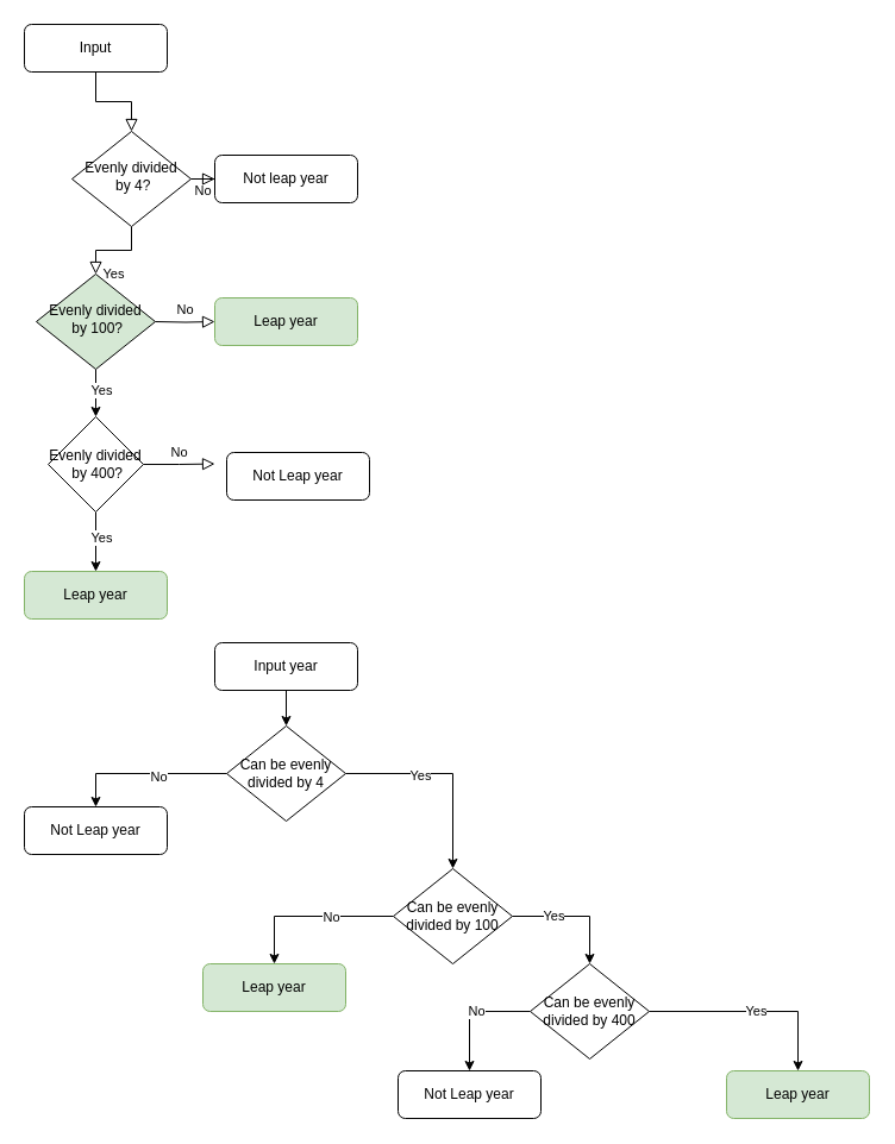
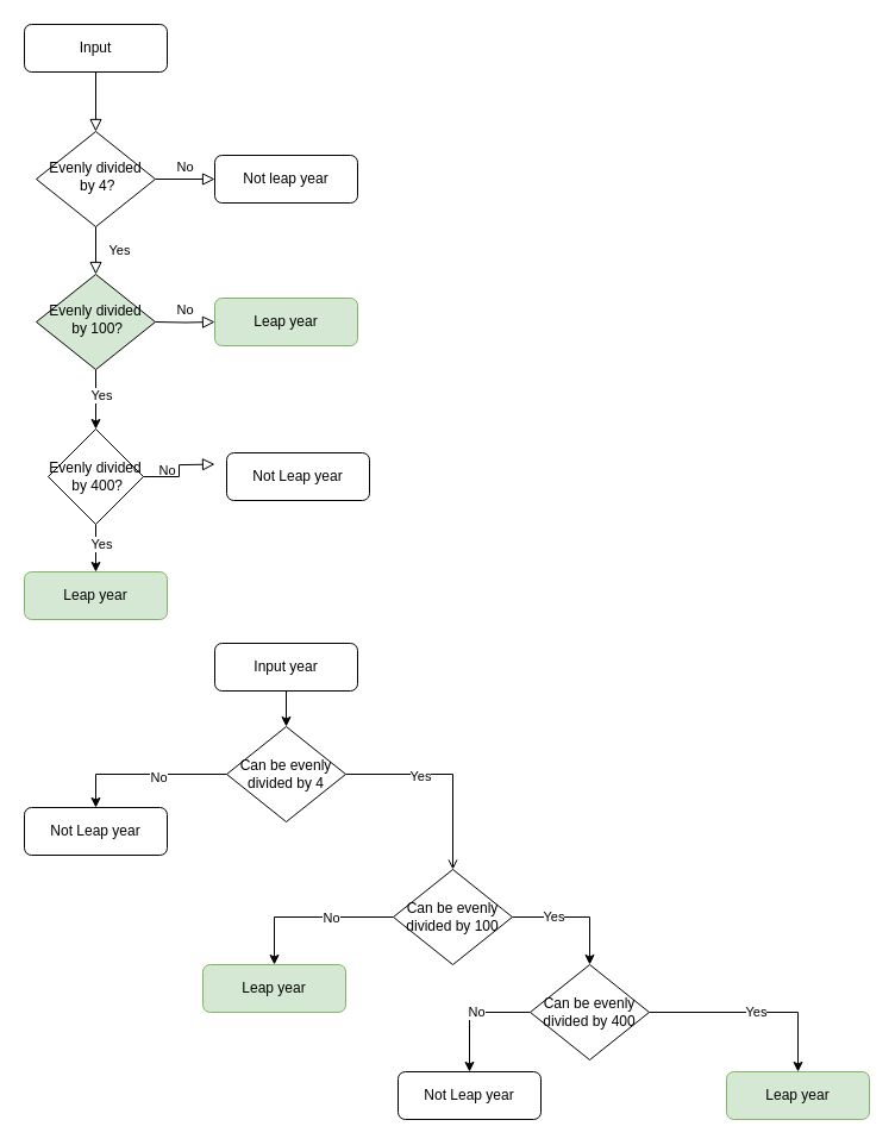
  <mxCell id="0" />
  <mxCell id="1" parent="0" />
  <mxCell id="2" value="" style="rounded=0;html=1;jettySize=auto;orthogonalLoop=1;fontSize=11;endArrow=block;endFill=0;endSize=8;strokeWidth=1;shadow=0;labelBackgroundColor=none;edgeStyle=orthogonalEdgeStyle;" parent="1" source="3" target="6" edge="1"><mxGeometry relative="1" as="geometry" /></mxCell>
  <mxCell id="3" value="Input" style="rounded=1;whiteSpace=wrap;html=1;fontSize=12;glass=0;strokeWidth=1;shadow=0;" parent="1" vertex="1"><mxGeometry x="20" y="20" width="120" height="40" as="geometry" /></mxCell>
  <mxCell id="4" value="Yes" style="rounded=0;html=1;jettySize=auto;orthogonalLoop=1;fontSize=11;endArrow=block;endFill=0;endSize=8;strokeWidth=1;shadow=0;labelBackgroundColor=none;edgeStyle=orthogonalEdgeStyle;" parent="1" source="6" target="10" edge="1"><mxGeometry y="20" relative="1" as="geometry"><mxPoint as="offset" /></mxGeometry></mxCell>
  <mxCell id="5" value="No" style="edgeStyle=orthogonalEdgeStyle;rounded=0;html=1;jettySize=auto;orthogonalLoop=1;fontSize=11;endArrow=block;endFill=0;endSize=8;strokeWidth=1;shadow=0;labelBackgroundColor=none;" parent="1" source="6" target="7" edge="1"><mxGeometry y="10" relative="1" as="geometry"><mxPoint as="offset" /></mxGeometry></mxCell>
- <mxCell id="6" value="Evenly divided&lt;br&gt;&amp;nbsp;by 4?" style="rhombus;whiteSpace=wrap;html=1;shadow=0;fontFamily=Helvetica;fontSize=12;align=center;strokeWidth=1;spacing=6;spacingTop=-4;" parent="1" vertex="1"><mxGeometry x="60" y="110" width="100" height="80" as="geometry" /></mxCell>
+ <mxCell id="6" value="Evenly divided&lt;br&gt;&amp;nbsp;by 4?" style="rhombus;whiteSpace=wrap;html=1;shadow=0;fontFamily=Helvetica;fontSize=12;align=center;strokeWidth=1;spacing=6;spacingTop=-4;" parent="1" vertex="1"><mxGeometry x="30" y="110" width="100" height="80" as="geometry" /></mxCell>
  <mxCell id="7" value="Not leap year" style="rounded=1;whiteSpace=wrap;html=1;fontSize=12;glass=0;strokeWidth=1;shadow=0;" parent="1" vertex="1"><mxGeometry x="180" y="130" width="120" height="40" as="geometry" /></mxCell>
  <mxCell id="8" style="edgeStyle=orthogonalEdgeStyle;rounded=0;orthogonalLoop=1;jettySize=auto;html=1;exitX=0.5;exitY=1;exitDx=0;exitDy=0;entryX=0.5;entryY=0;entryDx=0;entryDy=0;" edge="1" parent="1" source="10" target="14"><mxGeometry relative="1" as="geometry" /></mxCell>
  <mxCell id="9" value="Yes" style="edgeLabel;html=1;align=center;verticalAlign=middle;resizable=0;points=[];" vertex="1" connectable="0" parent="8"><mxGeometry x="-0.142" y="4" relative="1" as="geometry"><mxPoint as="offset" /></mxGeometry></mxCell>
  <mxCell id="10" value="Evenly divided&lt;br style=&quot;border-color: var(--border-color);&quot;&gt;&amp;nbsp;by 100?" style="rhombus;whiteSpace=wrap;html=1;shadow=0;fontFamily=Helvetica;fontSize=12;align=center;strokeWidth=1;spacing=6;spacingTop=-4;fillColor=#d5e8d4;" parent="1" vertex="1"><mxGeometry x="30" y="230" width="100" height="80" as="geometry" /></mxCell>
  <mxCell id="11" value="Leap year" style="rounded=1;whiteSpace=wrap;html=1;fontSize=12;glass=0;strokeWidth=1;shadow=0;fillColor=#d5e8d4;strokeColor=#82b366;" parent="1" vertex="1"><mxGeometry x="20" y="480" width="120" height="40" as="geometry" /></mxCell>
  <mxCell id="12" style="edgeStyle=orthogonalEdgeStyle;rounded=0;orthogonalLoop=1;jettySize=auto;html=1;exitX=0.5;exitY=1;exitDx=0;exitDy=0;entryX=0.5;entryY=0;entryDx=0;entryDy=0;" edge="1" parent="1" source="14" target="11"><mxGeometry relative="1" as="geometry" /></mxCell>
  <mxCell id="13" value="Yes" style="edgeLabel;html=1;align=center;verticalAlign=middle;resizable=0;points=[];" vertex="1" connectable="0" parent="12"><mxGeometry x="-0.18" y="4" relative="1" as="geometry"><mxPoint as="offset" /></mxGeometry></mxCell>
- <mxCell id="14" value="Evenly divided&lt;br style=&quot;border-color: var(--border-color);&quot;&gt;&amp;nbsp;by 400?" style="rhombus;whiteSpace=wrap;html=1;" vertex="1" parent="1"><mxGeometry x="40" y="350" width="80" height="80" as="geometry" /></mxCell>
+ <mxCell id="14" value="Evenly divided&lt;br style=&quot;border-color: var(--border-color);&quot;&gt;&amp;nbsp;by 400?" style="rhombus;whiteSpace=wrap;html=1;" vertex="1" parent="1"><mxGeometry x="40" y="360" width="80" height="80" as="geometry" /></mxCell>
  <mxCell id="15" value="Not Leap year" style="rounded=1;whiteSpace=wrap;html=1;fontSize=12;glass=0;strokeWidth=1;shadow=0;" vertex="1" parent="1"><mxGeometry x="20" y="678" width="120" height="40" as="geometry" /></mxCell>
  <mxCell id="16" value="No" style="edgeStyle=orthogonalEdgeStyle;rounded=0;html=1;jettySize=auto;orthogonalLoop=1;fontSize=11;endArrow=block;endFill=0;endSize=8;strokeWidth=1;shadow=0;labelBackgroundColor=none;" edge="1" parent="1" target="17"><mxGeometry y="10" relative="1" as="geometry"><mxPoint as="offset" /><mxPoint x="130" y="270" as="sourcePoint" /></mxGeometry></mxCell>
  <mxCell id="17" value="Leap year" style="rounded=1;whiteSpace=wrap;html=1;fontSize=12;glass=0;strokeWidth=1;shadow=0;fillColor=#d5e8d4;strokeColor=#82b366;" vertex="1" parent="1"><mxGeometry x="180" y="250" width="120" height="40" as="geometry" /></mxCell>
  <mxCell id="18" value="No" style="edgeStyle=orthogonalEdgeStyle;rounded=0;html=1;jettySize=auto;orthogonalLoop=1;fontSize=11;endArrow=block;endFill=0;endSize=8;strokeWidth=1;shadow=0;labelBackgroundColor=none;exitX=1;exitY=0.5;exitDx=0;exitDy=0;" edge="1" parent="1" source="14"><mxGeometry y="10" relative="1" as="geometry"><mxPoint as="offset" /><mxPoint x="130" y="389.58" as="sourcePoint" /><mxPoint x="180" y="389.58" as="targetPoint" /></mxGeometry></mxCell>
  <mxCell id="19" style="edgeStyle=orthogonalEdgeStyle;rounded=0;orthogonalLoop=1;jettySize=auto;html=1;exitX=0.5;exitY=1;exitDx=0;exitDy=0;entryX=0.5;entryY=0;entryDx=0;entryDy=0;" edge="1" parent="1" source="20" target="25"><mxGeometry relative="1" as="geometry" /></mxCell>
  <mxCell id="20" value="Input year" style="rounded=1;whiteSpace=wrap;html=1;" vertex="1" parent="1"><mxGeometry x="180" y="540" width="120" height="40" as="geometry" /></mxCell>
  <mxCell id="21" style="edgeStyle=orthogonalEdgeStyle;rounded=0;orthogonalLoop=1;jettySize=auto;html=1;exitX=0;exitY=0.5;exitDx=0;exitDy=0;entryX=0.5;entryY=0;entryDx=0;entryDy=0;" edge="1" parent="1" source="25" target="15"><mxGeometry relative="1" as="geometry" /></mxCell>
  <mxCell id="22" value="No" style="edgeLabel;html=1;align=center;verticalAlign=middle;resizable=0;points=[];" vertex="1" connectable="0" parent="21"><mxGeometry x="-0.163" y="2" relative="1" as="geometry"><mxPoint as="offset" /></mxGeometry></mxCell>
- <mxCell id="23" style="edgeStyle=orthogonalEdgeStyle;rounded=0;orthogonalLoop=1;jettySize=auto;html=1;exitX=1;exitY=0.5;exitDx=0;exitDy=0;" edge="1" parent="1" source="25" target="31"><mxGeometry relative="1" as="geometry" /></mxCell>
+ <mxCell id="23" style="edgeStyle=orthogonalEdgeStyle;rounded=0;orthogonalLoop=1;jettySize=auto;html=1;exitX=1;exitY=0.5;exitDx=0;exitDy=0;endArrow=open;" edge="1" parent="1" source="25" target="31"><mxGeometry relative="1" as="geometry" /></mxCell>
  <mxCell id="24" value="Yes" style="edgeLabel;html=1;align=center;verticalAlign=middle;resizable=0;points=[];" vertex="1" connectable="0" parent="23"><mxGeometry x="-0.276" y="-1" relative="1" as="geometry"><mxPoint as="offset" /></mxGeometry></mxCell>
  <mxCell id="25" value="Can be evenly divided by 4" style="rhombus;whiteSpace=wrap;html=1;" vertex="1" parent="1"><mxGeometry x="190" y="610" width="100" height="80" as="geometry" /></mxCell>
  <mxCell id="26" value="Not Leap year" style="rounded=1;whiteSpace=wrap;html=1;fontSize=12;glass=0;strokeWidth=1;shadow=0;" vertex="1" parent="1"><mxGeometry x="190" y="380" width="120" height="40" as="geometry" /></mxCell>
  <mxCell id="27" style="edgeStyle=orthogonalEdgeStyle;rounded=0;orthogonalLoop=1;jettySize=auto;html=1;exitX=1;exitY=0.5;exitDx=0;exitDy=0;entryX=0.5;entryY=0;entryDx=0;entryDy=0;" edge="1" parent="1" source="31" target="37"><mxGeometry relative="1" as="geometry" /></mxCell>
  <mxCell id="28" value="Yes" style="edgeLabel;html=1;align=center;verticalAlign=middle;resizable=0;points=[];" vertex="1" connectable="0" parent="27"><mxGeometry x="-0.351" y="1" relative="1" as="geometry"><mxPoint as="offset" /></mxGeometry></mxCell>
  <mxCell id="29" style="edgeStyle=orthogonalEdgeStyle;rounded=0;orthogonalLoop=1;jettySize=auto;html=1;exitX=0;exitY=0.5;exitDx=0;exitDy=0;entryX=0.5;entryY=0;entryDx=0;entryDy=0;" edge="1" parent="1" source="31" target="32"><mxGeometry relative="1" as="geometry" /></mxCell>
  <mxCell id="30" value="No" style="edgeLabel;html=1;align=center;verticalAlign=middle;resizable=0;points=[];" vertex="1" connectable="0" parent="29"><mxGeometry x="-0.238" relative="1" as="geometry"><mxPoint as="offset" /></mxGeometry></mxCell>
  <mxCell id="31" value="Can be evenly divided by 100" style="rhombus;whiteSpace=wrap;html=1;" vertex="1" parent="1"><mxGeometry x="330" y="730" width="100" height="80" as="geometry" /></mxCell>
  <mxCell id="32" value="Leap year" style="rounded=1;whiteSpace=wrap;html=1;fontSize=12;glass=0;strokeWidth=1;shadow=0;fillColor=#d5e8d4;strokeColor=#82b366;" vertex="1" parent="1"><mxGeometry x="170" y="810" width="120" height="40" as="geometry" /></mxCell>
  <mxCell id="33" style="edgeStyle=orthogonalEdgeStyle;rounded=0;orthogonalLoop=1;jettySize=auto;html=1;exitX=0;exitY=0.5;exitDx=0;exitDy=0;entryX=0.5;entryY=0;entryDx=0;entryDy=0;" edge="1" parent="1" source="37" target="38"><mxGeometry relative="1" as="geometry" /></mxCell>
  <mxCell id="34" value="No" style="edgeLabel;html=1;align=center;verticalAlign=middle;resizable=0;points=[];" vertex="1" connectable="0" parent="33"><mxGeometry x="-0.089" y="-1" relative="1" as="geometry"><mxPoint as="offset" /></mxGeometry></mxCell>
  <mxCell id="35" style="edgeStyle=orthogonalEdgeStyle;rounded=0;orthogonalLoop=1;jettySize=auto;html=1;exitX=1;exitY=0.5;exitDx=0;exitDy=0;" edge="1" parent="1" source="37" target="39"><mxGeometry relative="1" as="geometry" /></mxCell>
  <mxCell id="36" value="Yes" style="edgeLabel;html=1;align=center;verticalAlign=middle;resizable=0;points=[];" vertex="1" connectable="0" parent="35"><mxGeometry x="0.022" y="1" relative="1" as="geometry"><mxPoint as="offset" /></mxGeometry></mxCell>
  <mxCell id="37" value="Can be evenly divided by 400" style="rhombus;whiteSpace=wrap;html=1;" vertex="1" parent="1"><mxGeometry x="445" y="810" width="100" height="80" as="geometry" /></mxCell>
  <mxCell id="38" value="Not Leap year" style="rounded=1;whiteSpace=wrap;html=1;fontSize=12;glass=0;strokeWidth=1;shadow=0;" vertex="1" parent="1"><mxGeometry x="334" y="900" width="120" height="40" as="geometry" /></mxCell>
  <mxCell id="39" value="Leap year" style="rounded=1;whiteSpace=wrap;html=1;fontSize=12;glass=0;strokeWidth=1;shadow=0;fillColor=#d5e8d4;strokeColor=#82b366;" vertex="1" parent="1"><mxGeometry x="610" y="900" width="120" height="40" as="geometry" /></mxCell>
